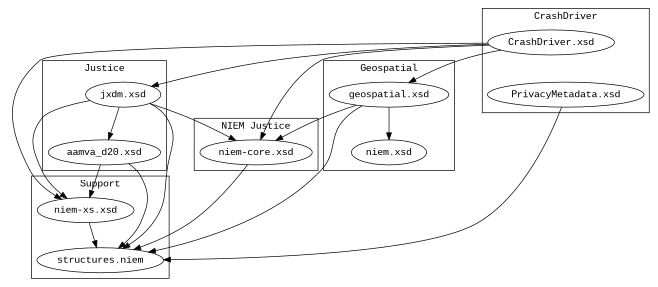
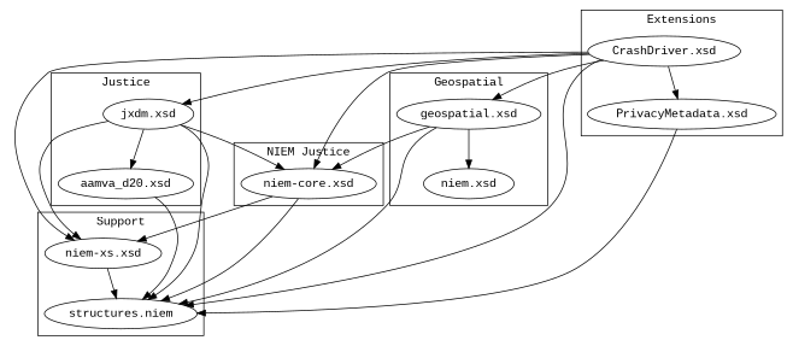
  digraph {
    fontname="Liberation Mono"
    node [fontname="Liberation Mono"]
    edge [fontname="Liberation Mono"]
    n1 [label="CrashDriver.xsd"]
    n2 [label="PrivacyMetadata.xsd"]
    n3 [label="geospatial.xsd"]
    n4 [label="niem.xsd"]
    n5 [label="niem-xs.xsd"]
    n6 [label="structures.niem"]
    n7 [label="jxdm.xsd"]
    n8 [label="aamva_d20.xsd"]
    n9 [label="niem-core.xsd"]
    subgraph cluster_1 {
-     label=CrashDriver
+     label=Extensions
      n1
      n2
    }
    subgraph cluster_2 {
      label=Geospatial
      n3
      n4
    }
    subgraph cluster_3 {
      label=Support
      n5
      n6
    }
    subgraph cluster_4 {
      label=Justice
      n7
      n8
    }
    subgraph cluster_5 {
      label="NIEM Justice"
      n9
    }
+   n1 -> n2
    n1 -> n3
    n1 -> n5
+   n1 -> n6
    n1 -> n7
    n1 -> n9
    n2 -> n6
    n3 -> n4
    n3 -> n6
    n3 -> n9
    n5 -> n6
    n7 -> n5
    n7 -> n6
    n7 -> n8
    n7 -> n9
    n8 -> n6
-   n8 -> n5
+   n9 -> n5
    n9 -> n6
  }
